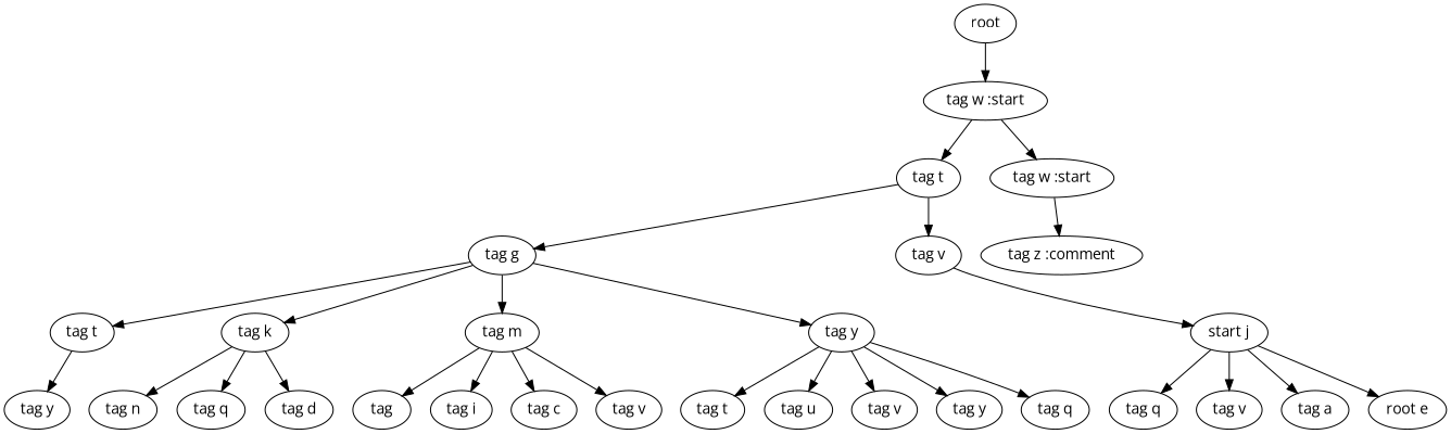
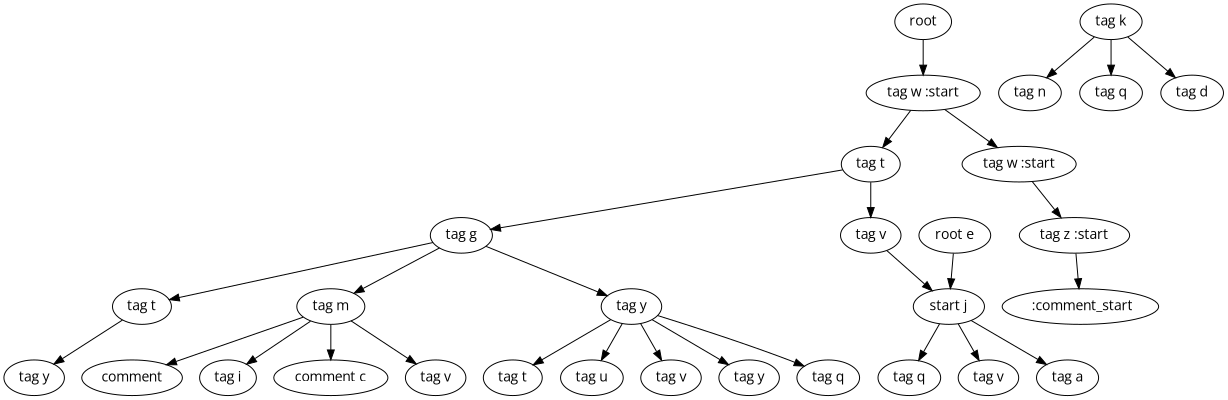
  digraph {
    fontname="Open Sans"
    node [fontname="Open Sans"]
    edge [fontname="Open Sans"]
    n1 [label=root]
    n2 [label="tag w :start"]
    n3 [label="tag t"]
    n4 [label="tag w :start"]
    n5 [label="tag g"]
    n6 [label="tag v"]
-   n7 [label="tag z :comment"]
+   n7 [label="tag z :start"]
    n8 [label="tag t"]
    n9 [label="tag k"]
    n10 [label="tag m"]
    n11 [label="tag y"]
    n12 [label="start j"]
    n13 [label="tag y"]
    n14 [label="tag n"]
    n15 [label="tag q"]
    n16 [label="tag d"]
-   n17 [label=tag]
+   n17 [label=comment]
    n18 [label="tag i"]
-   n19 [label="tag c"]
+   n19 [label="comment c"]
    n20 [label="tag v"]
    n21 [label="tag t"]
    n22 [label="tag u"]
    n23 [label="tag v"]
    n24 [label="tag y"]
    n25 [label="tag q"]
    n26 [label="tag q"]
    n27 [label="tag v"]
    n28 [label="tag a"]
    n29 [label="root e"]
+   n30 [label=" :comment_start"]
    n1 -> n2
    n2 -> n3
    n2 -> n4
    n3 -> n5
    n3 -> n6
    n4 -> n7
    n5 -> n8
-   n5 -> n9
    n5 -> n10
    n5 -> n11
    n6 -> n12
+   n7 -> n30
    n8 -> n13
    n9 -> n14
    n9 -> n15
    n9 -> n16
    n10 -> n17
    n10 -> n18
    n10 -> n19
    n10 -> n20
    n11 -> n21
    n11 -> n22
    n11 -> n23
    n11 -> n24
    n11 -> n25
    n12 -> n26
    n12 -> n27
    n12 -> n28
-   n12 -> n29
+   n29 -> n12
  }
